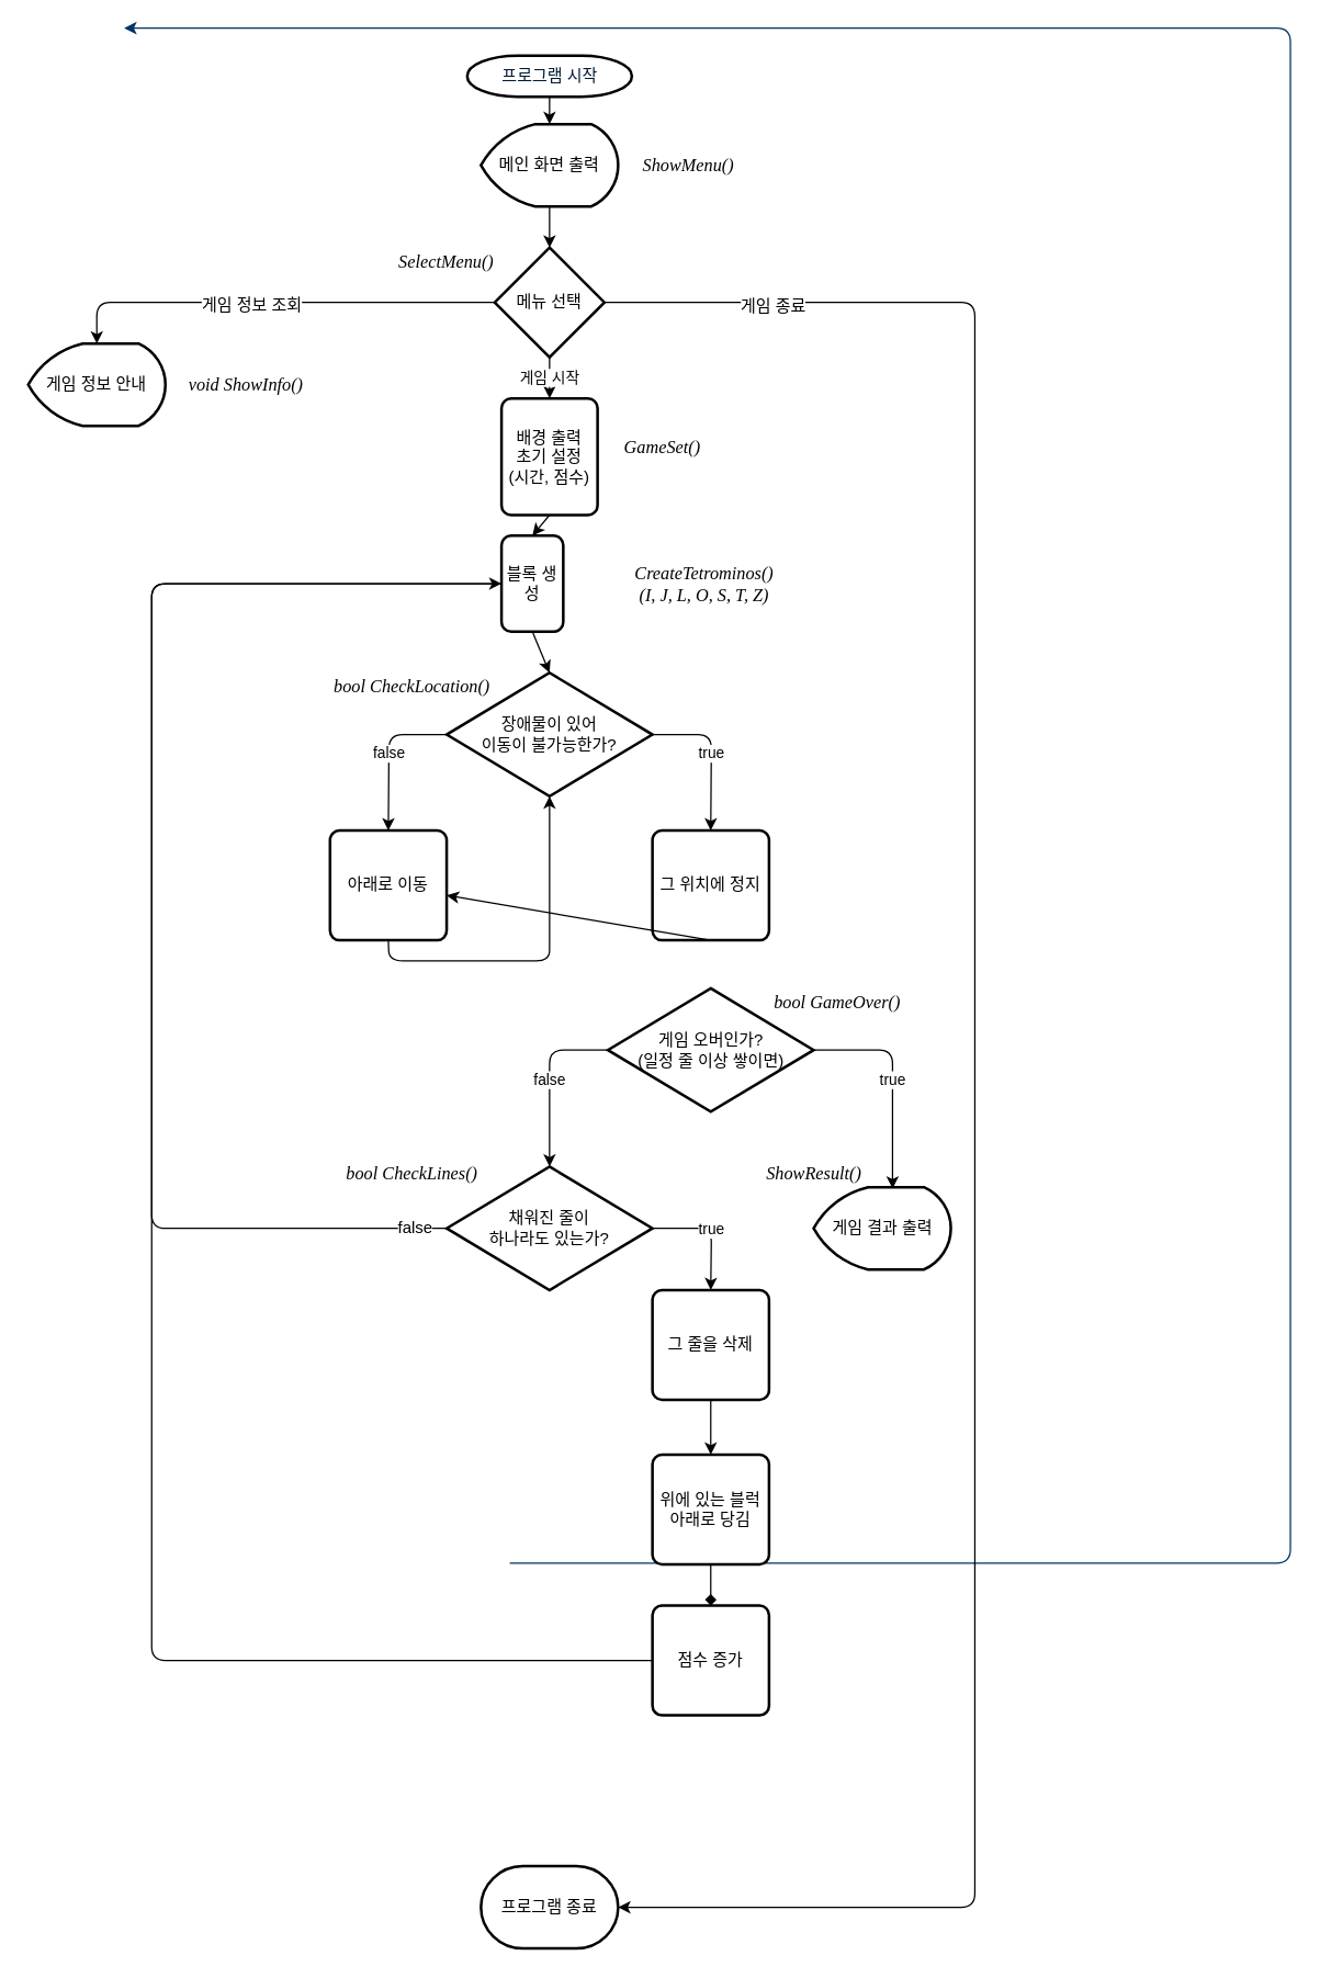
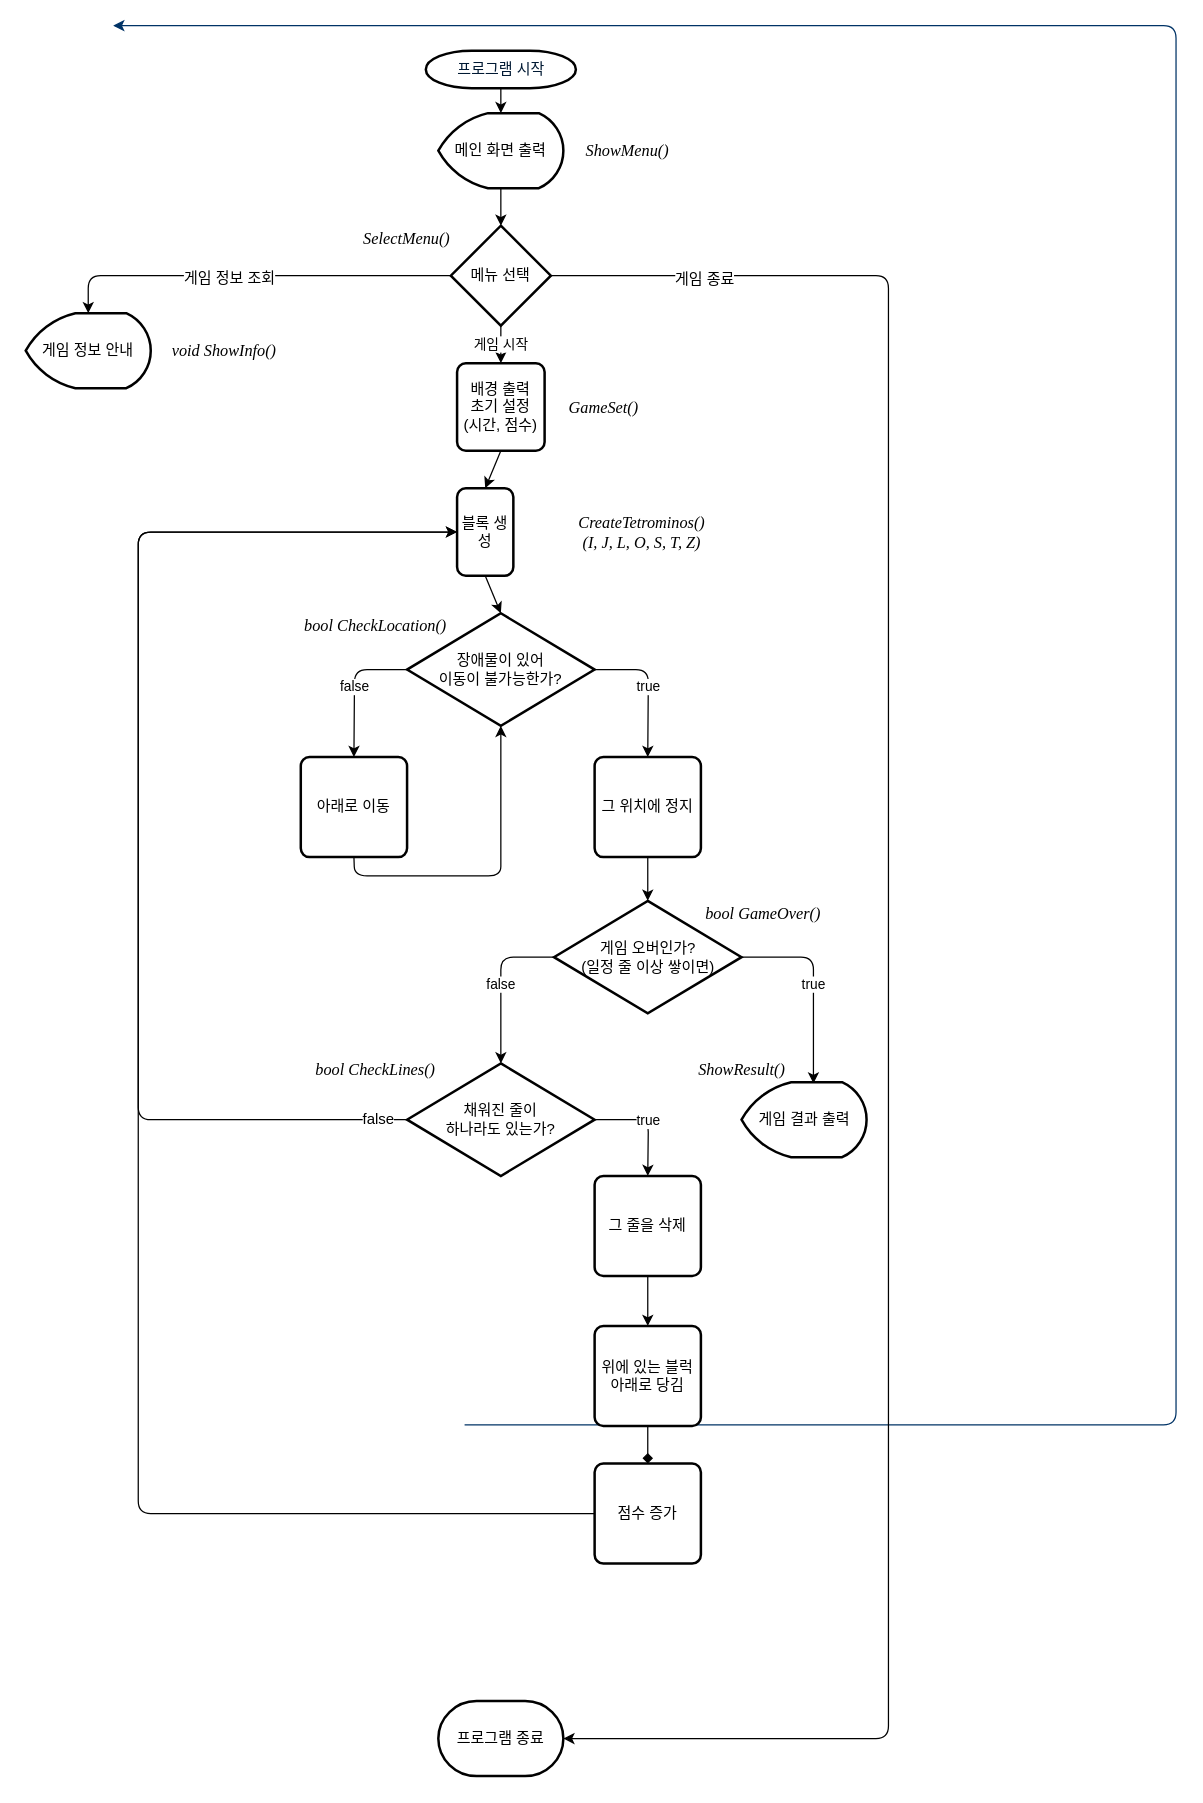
  <mxCell id="0" />
  <mxCell id="1" parent="0" />
  <mxCell id="2" value="" style="edgeStyle=elbowEdgeStyle;elbow=horizontal;exitX=1;exitY=0.5;exitPerimeter=0;entryX=0.905;entryY=0.5;entryPerimeter=0;fontColor=#001933;fontStyle=1;strokeColor=#003366;strokeWidth=1;html=1;" parent="1" edge="1"><mxGeometry width="100" height="100" as="geometry"><mxPoint x="371" y="1139" as="sourcePoint" /><mxPoint x="90" as="targetPoint" y="20" /><Array as="points"><mxPoint x="940" y="1340" /></Array></mxGeometry></mxCell>
  <mxCell id="3" value="프로그램 시작" style="shape=mxgraph.flowchart.terminator;fillColor=#FFFFFF;strokeColor=#000000;strokeWidth=2;gradientColor=none;gradientDirection=north;fontColor=#001933;fontStyle=0;html=1;" vertex="1" parent="1"><mxGeometry x="340" y="40" width="120" height="30" as="geometry" /></mxCell>
  <mxCell id="4" value="메인 화면 출력" style="strokeWidth=2;html=1;shape=mxgraph.flowchart.display;whiteSpace=wrap;" vertex="1" parent="1"><mxGeometry x="350" y="90" width="100" height="60" as="geometry" /></mxCell>
  <mxCell id="5" value="메뉴 선택" style="strokeWidth=2;html=1;shape=mxgraph.flowchart.decision;whiteSpace=wrap;" vertex="1" parent="1"><mxGeometry x="360" y="180" width="80" height="80" as="geometry" /></mxCell>
  <mxCell id="6" value="" style="endArrow=classic;html=1;exitX=0;exitY=0.5;exitDx=0;exitDy=0;exitPerimeter=0;entryX=0.5;entryY=0;entryDx=0;entryDy=0;entryPerimeter=0;" edge="1" parent="1" source="5" target="8"><mxGeometry width="50" height="50" relative="1" as="geometry"><mxPoint x="340" y="320" as="sourcePoint" /><mxPoint x="70" y="260" as="targetPoint" /><Array as="points"><mxPoint x="70" y="220" /></Array></mxGeometry></mxCell>
  <mxCell id="7" value="게임 정보 조회" style="text;html=1;resizable=0;points=[];align=center;verticalAlign=middle;labelBackgroundColor=#ffffff;" vertex="1" connectable="0" parent="6"><mxGeometry x="0.115" y="1" relative="1" as="geometry"><mxPoint as="offset" /></mxGeometry></mxCell>
  <mxCell id="8" value="게임 정보 안내" style="strokeWidth=2;html=1;shape=mxgraph.flowchart.display;whiteSpace=wrap;" vertex="1" parent="1"><mxGeometry x="20" y="250" width="100" height="60" as="geometry" /></mxCell>
  <mxCell id="9" value="게임 시작" style="endArrow=classic;html=1;exitX=0.5;exitY=1;exitDx=0;exitDy=0;exitPerimeter=0;entryX=0.5;entryY=0;entryDx=0;entryDy=0;" edge="1" parent="1" source="5" target="10"><mxGeometry width="50" height="50" relative="1" as="geometry"><mxPoint x="20" y="380" as="sourcePoint" /><mxPoint x="400" y="280" as="targetPoint" /></mxGeometry></mxCell>
- <mxCell id="10" value="배경 출력&lt;br&gt;초기 설정&lt;br&gt;(시간, 점수)" style="rounded=1;whiteSpace=wrap;html=1;absoluteArcSize=1;arcSize=14;strokeWidth=2;" vertex="1" parent="1"><mxGeometry x="365" y="290" width="70" height="85" as="geometry" /></mxCell>
+ <mxCell id="10" value="배경 출력&lt;br&gt;초기 설정&lt;br&gt;(시간, 점수)" style="rounded=1;whiteSpace=wrap;html=1;absoluteArcSize=1;arcSize=14;strokeWidth=2;" vertex="1" parent="1"><mxGeometry x="365" y="290" width="70" height="70" as="geometry" /></mxCell>
  <mxCell id="11" value="블록 생성" style="rounded=1;whiteSpace=wrap;html=1;absoluteArcSize=1;arcSize=14;strokeWidth=2;" vertex="1" parent="1"><mxGeometry x="365" y="390" width="45" height="70" as="geometry" /></mxCell>
  <mxCell id="12" value="장애물이 있어&lt;br&gt;이동이 불가능한가?" style="strokeWidth=2;html=1;shape=mxgraph.flowchart.decision;whiteSpace=wrap;" vertex="1" parent="1"><mxGeometry x="325" y="490" width="150" height="90" as="geometry" /></mxCell>
  <mxCell id="13" value="아래로 이동" style="rounded=1;whiteSpace=wrap;html=1;absoluteArcSize=1;arcSize=14;strokeWidth=2;" vertex="1" parent="1"><mxGeometry x="240" y="605" width="85" height="80" as="geometry" /></mxCell>
  <mxCell id="14" value="그 위치에 정지" style="rounded=1;whiteSpace=wrap;html=1;absoluteArcSize=1;arcSize=14;strokeWidth=2;" vertex="1" parent="1"><mxGeometry x="475" y="605" width="85" height="80" as="geometry" /></mxCell>
  <mxCell id="15" value="false" style="endArrow=classic;html=1;exitX=0;exitY=0.5;exitDx=0;exitDy=0;exitPerimeter=0;entryX=0.5;entryY=0;entryDx=0;entryDy=0;" edge="1" parent="1" source="12" target="13"><mxGeometry width="50" height="50" relative="1" as="geometry"><mxPoint x="20" y="760" as="sourcePoint" /><mxPoint x="70" y="710" as="targetPoint" /><Array as="points"><mxPoint x="283" y="535" /></Array></mxGeometry></mxCell>
  <mxCell id="16" value="true" style="endArrow=classic;html=1;exitX=1;exitY=0.5;exitDx=0;exitDy=0;exitPerimeter=0;entryX=0.5;entryY=0;entryDx=0;entryDy=0;" edge="1" parent="1" source="12" target="14"><mxGeometry width="50" height="50" relative="1" as="geometry"><mxPoint x="335" y="545" as="sourcePoint" /><mxPoint x="292.5" y="615" as="targetPoint" /><Array as="points"><mxPoint x="518" y="535" /></Array></mxGeometry></mxCell>
  <mxCell id="17" value="게임 오버인가?&lt;br&gt;(일정 줄 이상 쌓이면)" style="strokeWidth=2;html=1;shape=mxgraph.flowchart.decision;whiteSpace=wrap;" vertex="1" parent="1"><mxGeometry x="442.5" y="720" width="150" height="90" as="geometry" /></mxCell>
  <mxCell id="18" value="채워진 줄이&lt;br&gt;하나라도 있는가?" style="strokeWidth=2;html=1;shape=mxgraph.flowchart.decision;whiteSpace=wrap;" vertex="1" parent="1"><mxGeometry x="325" y="850" width="150" height="90" as="geometry" /></mxCell>
  <mxCell id="19" value="false" style="endArrow=classic;html=1;exitX=0;exitY=0.5;exitDx=0;exitDy=0;exitPerimeter=0;entryX=0.5;entryY=0;entryDx=0;entryDy=0;entryPerimeter=0;" edge="1" parent="1" source="17" target="18"><mxGeometry width="50" height="50" relative="1" as="geometry"><mxPoint x="20" y="1010" as="sourcePoint" /><mxPoint x="70" y="960" as="targetPoint" /><Array as="points"><mxPoint x="400" y="765" /></Array></mxGeometry></mxCell>
  <mxCell id="20" value="프로그램 종료" style="strokeWidth=2;html=1;shape=mxgraph.flowchart.terminator;whiteSpace=wrap;" vertex="1" parent="1"><mxGeometry x="350" y="1360" width="100" height="60" as="geometry" /></mxCell>
  <mxCell id="21" value="" style="endArrow=classic;html=1;entryX=1;entryY=0.5;entryDx=0;entryDy=0;entryPerimeter=0;exitX=1;exitY=0.5;exitDx=0;exitDy=0;exitPerimeter=0;" edge="1" parent="1" source="5" target="20"><mxGeometry width="50" height="50" relative="1" as="geometry"><mxPoint x="20" y="1490" as="sourcePoint" /><mxPoint x="70" y="1440" as="targetPoint" /><Array as="points"><mxPoint x="710" y="220" /><mxPoint x="710" y="1390" /></Array></mxGeometry></mxCell>
  <mxCell id="22" value="게임 종료" style="text;html=1;resizable=0;points=[];align=center;verticalAlign=middle;labelBackgroundColor=#ffffff;" vertex="1" connectable="0" parent="21"><mxGeometry x="-0.856" y="-2" relative="1" as="geometry"><mxPoint as="offset" /></mxGeometry></mxCell>
  <mxCell id="23" value="" style="endArrow=classic;html=1;exitX=0.5;exitY=1;exitDx=0;exitDy=0;entryX=0.5;entryY=0;entryDx=0;entryDy=0;" edge="1" parent="1" source="10" target="11"><mxGeometry width="50" height="50" relative="1" as="geometry"><mxPoint x="180" y="680" as="sourcePoint" /><mxPoint x="230" y="630" as="targetPoint" /></mxGeometry></mxCell>
  <mxCell id="24" value="" style="endArrow=classic;html=1;exitX=0.5;exitY=1;exitDx=0;exitDy=0;entryX=0.5;entryY=0;entryDx=0;entryDy=0;entryPerimeter=0;" edge="1" parent="1" source="11" target="12"><mxGeometry width="50" height="50" relative="1" as="geometry"><mxPoint x="410" y="370" as="sourcePoint" /><mxPoint x="410" y="400" as="targetPoint" /></mxGeometry></mxCell>
- <mxCell id="25" value="" style="endArrow=classic;html=1;exitX=0.5;exitY=1;exitDx=0;exitDy=0;" edge="1" parent="1" source="14" target="13"><mxGeometry width="50" height="50" relative="1" as="geometry"><mxPoint x="190" y="835" as="sourcePoint" /><mxPoint x="240" y="785" as="targetPoint" /></mxGeometry></mxCell>
+ <mxCell id="25" value="" style="endArrow=classic;html=1;exitX=0.5;exitY=1;exitDx=0;exitDy=0;entryX=0.5;entryY=0;entryDx=0;entryDy=0;entryPerimeter=0;" edge="1" parent="1" source="14" target="17"><mxGeometry width="50" height="50" relative="1" as="geometry"><mxPoint x="190" y="835" as="sourcePoint" /><mxPoint x="240" y="785" as="targetPoint" /></mxGeometry></mxCell>
  <mxCell id="26" value="" style="endArrow=classic;html=1;exitX=0.5;exitY=1;exitDx=0;exitDy=0;entryX=0.5;entryY=1;entryDx=0;entryDy=0;entryPerimeter=0;" edge="1" parent="1" source="13" target="12"><mxGeometry width="50" height="50" relative="1" as="geometry"><mxPoint x="280" y="740" as="sourcePoint" /><mxPoint x="400" y="480" as="targetPoint" /><Array as="points"><mxPoint x="283" y="700" /><mxPoint x="340" y="700" /><mxPoint x="400" y="700" /><mxPoint x="400" y="685" /></Array></mxGeometry></mxCell>
  <mxCell id="27" value="true" style="endArrow=classic;html=1;exitX=1;exitY=0.5;exitDx=0;exitDy=0;exitPerimeter=0;entryX=0.575;entryY=0.017;entryDx=0;entryDy=0;entryPerimeter=0;" edge="1" parent="1" source="17" target="28"><mxGeometry width="50" height="50" relative="1" as="geometry"><mxPoint x="560" y="1080" as="sourcePoint" /><mxPoint x="650" y="820" as="targetPoint" /><Array as="points"><mxPoint x="650" y="765" /></Array></mxGeometry></mxCell>
  <mxCell id="28" value="게임 결과 출력" style="strokeWidth=2;html=1;shape=mxgraph.flowchart.display;whiteSpace=wrap;" vertex="1" parent="1"><mxGeometry x="592.5" y="865" width="100" height="60" as="geometry" /></mxCell>
  <mxCell id="29" value="" style="endArrow=classic;html=1;exitX=0.5;exitY=1;exitDx=0;exitDy=0;exitPerimeter=0;entryX=0.5;entryY=0;entryDx=0;entryDy=0;entryPerimeter=0;" edge="1" parent="1" source="3" target="4"><mxGeometry width="50" height="50" relative="1" as="geometry"><mxPoint x="160" y="835" as="sourcePoint" /><mxPoint x="210" y="785" as="targetPoint" /></mxGeometry></mxCell>
  <mxCell id="30" value="" style="endArrow=classic;html=1;exitX=0.5;exitY=1;exitDx=0;exitDy=0;exitPerimeter=0;entryX=0.5;entryY=0;entryDx=0;entryDy=0;entryPerimeter=0;" edge="1" parent="1" source="4" target="5"><mxGeometry width="50" height="50" relative="1" as="geometry"><mxPoint x="410" y="80" as="sourcePoint" /><mxPoint x="410" y="100" as="targetPoint" /></mxGeometry></mxCell>
  <mxCell id="31" value="" style="endArrow=classic;html=1;exitX=0;exitY=0.5;exitDx=0;exitDy=0;exitPerimeter=0;entryX=0;entryY=0.5;entryDx=0;entryDy=0;" edge="1" parent="1" source="18" target="11"><mxGeometry width="50" height="50" relative="1" as="geometry"><mxPoint x="160" y="1140" as="sourcePoint" /><mxPoint x="560" y="1020" as="targetPoint" /><Array as="points"><mxPoint x="110" y="895" /><mxPoint x="110" y="425" /></Array></mxGeometry></mxCell>
  <mxCell id="32" value="false" style="text;html=1;resizable=0;points=[];align=center;verticalAlign=middle;labelBackgroundColor=#ffffff;" vertex="1" connectable="0" parent="31"><mxGeometry x="-0.948" y="-1" relative="1" as="geometry"><mxPoint as="offset" /></mxGeometry></mxCell>
  <mxCell id="33" value="true" style="endArrow=classic;html=1;exitX=1;exitY=0.5;exitDx=0;exitDy=0;exitPerimeter=0;entryX=0.5;entryY=0;entryDx=0;entryDy=0;" edge="1" parent="1" source="18" target="34"><mxGeometry width="50" height="50" relative="1" as="geometry"><mxPoint x="470" y="910" as="sourcePoint" /><mxPoint x="550" y="940" as="targetPoint" /><Array as="points"><mxPoint x="518" y="895" /></Array></mxGeometry></mxCell>
  <mxCell id="34" value="그 줄을 삭제" style="rounded=1;whiteSpace=wrap;html=1;absoluteArcSize=1;arcSize=14;strokeWidth=2;" vertex="1" parent="1"><mxGeometry x="475" y="940" width="85" height="80" as="geometry" /></mxCell>
  <mxCell id="35" value="위에 있는 블럭&lt;br&gt;아래로 당김" style="rounded=1;whiteSpace=wrap;html=1;absoluteArcSize=1;arcSize=14;strokeWidth=2;" vertex="1" parent="1"><mxGeometry x="475" y="1060" width="85" height="80" as="geometry" /></mxCell>
  <mxCell id="36" value="" style="endArrow=classic;html=1;exitX=0.5;exitY=1;exitDx=0;exitDy=0;entryX=0.5;entryY=0;entryDx=0;entryDy=0;" edge="1" parent="1" source="34" target="35"><mxGeometry width="50" height="50" relative="1" as="geometry"><mxPoint x="20" y="1490" as="sourcePoint" /><mxPoint x="70" y="1440" as="targetPoint" /></mxGeometry></mxCell>
  <mxCell id="37" value="점수 증가" style="rounded=1;whiteSpace=wrap;html=1;absoluteArcSize=1;arcSize=14;strokeWidth=2;" vertex="1" parent="1"><mxGeometry x="475" y="1170" width="85" height="80" as="geometry" /></mxCell>
  <mxCell id="38" value="" style="endArrow=diamond;html=1;exitX=0.5;exitY=1;exitDx=0;exitDy=0;entryX=0.5;entryY=0;entryDx=0;entryDy=0;" edge="1" parent="1" source="35" target="37"><mxGeometry width="50" height="50" relative="1" as="geometry"><mxPoint x="20" y="1490" as="sourcePoint" /><mxPoint x="70" y="1440" as="targetPoint" /></mxGeometry></mxCell>
- <mxCell id="39" value="" style="endArrow=none;html=1;exitX=0;exitY=0.5;exitDx=0;exitDy=0;entryX=0;entryY=0.5;entryDx=0;entryDy=0;" edge="1" parent="1" source="37" target="11"><mxGeometry width="50" height="50" relative="1" as="geometry"><mxPoint x="20" y="1490" as="sourcePoint" /><mxPoint x="200" y="480" as="targetPoint" /><Array as="points"><mxPoint x="110" y="1210" /><mxPoint x="110" y="425" /></Array></mxGeometry></mxCell>
+ <mxCell id="39" value="" style="endArrow=classic;html=1;exitX=0;exitY=0.5;exitDx=0;exitDy=0;entryX=0;entryY=0.5;entryDx=0;entryDy=0;" edge="1" parent="1" source="37" target="11"><mxGeometry width="50" height="50" relative="1" as="geometry"><mxPoint x="20" y="1490" as="sourcePoint" /><mxPoint x="200" y="480" as="targetPoint" /><Array as="points"><mxPoint x="110" y="1210" /><mxPoint x="110" y="425" /></Array></mxGeometry></mxCell>
  <mxCell id="40" value="SelectMenu()" style="text;html=1;strokeColor=none;fillColor=none;align=center;verticalAlign=middle;whiteSpace=wrap;rounded=0;fontStyle=2;fontColor=#000000;fontSize=13;fontFamily=Verdana;" vertex="1" parent="1"><mxGeometry x="275" y="180" width="100" height="20" as="geometry" /></mxCell>
  <mxCell id="41" value="ShowMenu()" style="text;html=1;strokeColor=none;fillColor=none;align=center;verticalAlign=middle;whiteSpace=wrap;rounded=0;fontStyle=2;fontColor=#000000;fontSize=13;fontFamily=Verdana;" vertex="1" parent="1"><mxGeometry x="460" y="110" width="83" height="20" as="geometry" /></mxCell>
  <mxCell id="42" value="void ShowInfo()" style="text;html=1;strokeColor=none;fillColor=none;align=center;verticalAlign=middle;whiteSpace=wrap;rounded=0;fontStyle=2;fontColor=#000000;fontSize=13;fontFamily=Verdana;" vertex="1" parent="1"><mxGeometry x="124" y="270" width="110" height="20" as="geometry" /></mxCell>
  <mxCell id="43" value="GameSet()" style="text;html=1;strokeColor=none;fillColor=none;align=center;verticalAlign=middle;whiteSpace=wrap;rounded=0;fontStyle=2;fontColor=#000000;fontSize=13;fontFamily=Verdana;" vertex="1" parent="1"><mxGeometry x="442.5" y="315" width="79" height="20" as="geometry" /></mxCell>
  <mxCell id="44" value="bool CheckLocation()" style="text;html=1;strokeColor=none;fillColor=none;align=center;verticalAlign=middle;whiteSpace=wrap;rounded=0;fontStyle=2;fontColor=#000000;fontSize=13;fontFamily=Verdana;" vertex="1" parent="1"><mxGeometry x="230" y="490" width="140" height="20" as="geometry" /></mxCell>
  <mxCell id="45" value="bool GameOver()" style="text;html=1;strokeColor=none;fillColor=none;align=center;verticalAlign=middle;whiteSpace=wrap;rounded=0;fontStyle=2;fontColor=#000000;fontSize=13;fontFamily=Verdana;" vertex="1" parent="1"><mxGeometry x="550" y="720" width="120" height="20" as="geometry" /></mxCell>
  <mxCell id="46" value="bool CheckLines()" style="text;html=1;strokeColor=none;fillColor=none;align=center;verticalAlign=middle;whiteSpace=wrap;rounded=0;fontStyle=2;fontColor=#000000;fontSize=13;fontFamily=Verdana;" vertex="1" parent="1"><mxGeometry x="240" y="845" width="120" height="20" as="geometry" /></mxCell>
  <mxCell id="47" value="ShowResult()" style="text;html=1;strokeColor=none;fillColor=none;align=center;verticalAlign=middle;whiteSpace=wrap;rounded=0;fontStyle=2;fontColor=#000000;fontSize=13;fontFamily=Verdana;" vertex="1" parent="1"><mxGeometry x="532.5" y="845" width="120" height="20" as="geometry" /></mxCell>
  <mxCell id="48" value="CreateTetrominos()&lt;br&gt;(I, J, L, O, S, T, Z)" style="text;html=1;strokeColor=none;fillColor=none;align=center;verticalAlign=middle;whiteSpace=wrap;rounded=0;fontStyle=2;fontColor=#000000;fontSize=13;fontFamily=Verdana;" vertex="1" parent="1"><mxGeometry x="442.5" y="405" width="140" height="40" as="geometry" /></mxCell>
